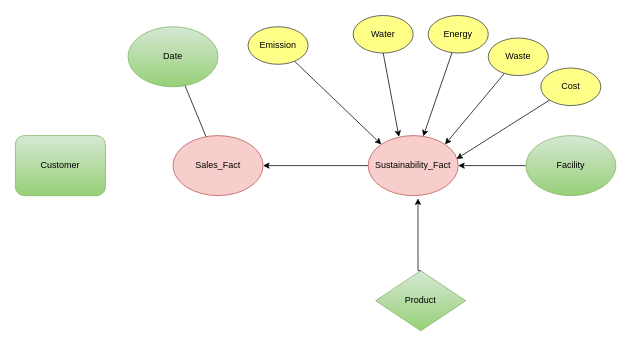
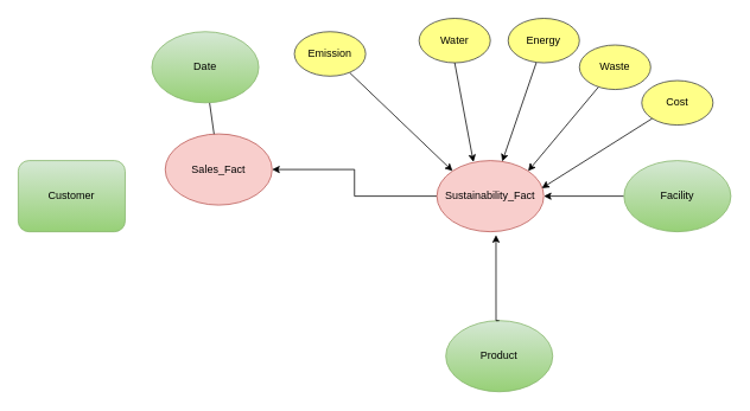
  <mxCell id="0" />
  <mxCell id="1" parent="0" />
- <mxCell id="2" value="Sales_Fact" style="ellipse;whiteSpace=wrap;html=1;fillColor=#f8cecc;strokeColor=#b85450;" parent="1" vertex="1"><mxGeometry x="230" y="180" width="120" height="80" as="geometry" /></mxCell>
+ <mxCell id="2" value="Sales_Fact" style="ellipse;whiteSpace=wrap;html=1;fillColor=#f8cecc;strokeColor=#b85450;" parent="1" vertex="1"><mxGeometry x="185" y="150" width="120" height="80" as="geometry" /></mxCell>
  <mxCell id="3" style="edgeStyle=orthogonalEdgeStyle;rounded=0;orthogonalLoop=1;jettySize=auto;html=1;entryX=1;entryY=0.5;entryDx=0;entryDy=0;" parent="1" source="4" target="2" edge="1"><mxGeometry relative="1" as="geometry" /></mxCell>
  <mxCell id="4" value="Sustainability_Fact" style="ellipse;whiteSpace=wrap;html=1;fillColor=#f8cecc;strokeColor=#b85450;" parent="1" vertex="1"><mxGeometry x="490" y="180" width="120" height="80" as="geometry" /></mxCell>
- <mxCell id="5" value="Product" style="rhombus;whiteSpace=wrap;html=1;fillColor=#d5e8d4;strokeColor=#82b366;gradientColor=#97d077;" parent="1" vertex="1"><mxGeometry x="500" y="360" width="120" height="80" as="geometry" /></mxCell>
+ <mxCell id="5" value="Product" style="ellipse;whiteSpace=wrap;html=1;fillColor=#d5e8d4;strokeColor=#82b366;gradientColor=#97d077;" parent="1" vertex="1"><mxGeometry x="500" y="360" width="120" height="80" as="geometry" /></mxCell>
  <mxCell id="6" style="edgeStyle=orthogonalEdgeStyle;rounded=0;orthogonalLoop=1;jettySize=auto;html=1;entryX=0.553;entryY=1.047;entryDx=0;entryDy=0;entryPerimeter=0;exitX=0.5;exitY=0;exitDx=0;exitDy=0;" parent="1" source="5" target="4" edge="1"><mxGeometry relative="1" as="geometry"><Array as="points"><mxPoint x="556" y="360" /></Array></mxGeometry></mxCell>
  <mxCell id="7" value="Customer" style="whiteSpace=wrap;html=1;fillColor=#d5e8d4;strokeColor=#82b366;gradientColor=#97d077;rounded=1;" parent="1" vertex="1"><mxGeometry x="20" y="180" width="120" height="80" as="geometry" /></mxCell>
  <mxCell id="8" style="edgeStyle=orthogonalEdgeStyle;rounded=0;orthogonalLoop=1;jettySize=auto;html=1;entryX=1;entryY=0.5;entryDx=0;entryDy=0;" parent="1" source="9" target="4" edge="1"><mxGeometry relative="1" as="geometry" /></mxCell>
  <mxCell id="9" value="Facility" style="ellipse;whiteSpace=wrap;html=1;fillColor=#d5e8d4;strokeColor=#82b366;gradientColor=#97d077;" parent="1" vertex="1"><mxGeometry x="700" y="180" width="120" height="80" as="geometry" /></mxCell>
  <mxCell id="10" style="rounded=0;orthogonalLoop=1;jettySize=auto;html=1;entryX=0;entryY=0;entryDx=0;entryDy=0;" parent="1" source="11" target="4" edge="1"><mxGeometry relative="1" as="geometry" /></mxCell>
  <mxCell id="11" value="Emission" style="ellipse;whiteSpace=wrap;html=1;fillColor=#ffff88;strokeColor=#36393d;" parent="1" vertex="1"><mxGeometry x="330" y="35" width="80" height="50" as="geometry" /></mxCell>
  <mxCell id="12" value="Water" style="ellipse;whiteSpace=wrap;html=1;fillColor=#ffff88;strokeColor=#36393d;" parent="1" vertex="1"><mxGeometry x="470" y="20" width="80" height="50" as="geometry" /></mxCell>
  <mxCell id="13" style="rounded=0;orthogonalLoop=1;jettySize=auto;html=1;entryX=1;entryY=0;entryDx=0;entryDy=0;" parent="1" source="14" target="4" edge="1"><mxGeometry relative="1" as="geometry" /></mxCell>
  <mxCell id="14" value="Waste" style="ellipse;whiteSpace=wrap;html=1;fillColor=#ffff88;strokeColor=#36393d;" parent="1" vertex="1"><mxGeometry x="650" y="50" width="80" height="50" as="geometry" /></mxCell>
  <mxCell id="15" style="rounded=0;orthogonalLoop=1;jettySize=auto;html=1;" parent="1" source="16" target="4" edge="1"><mxGeometry relative="1" as="geometry"><mxPoint x="566" y="176" as="targetPoint" /></mxGeometry></mxCell>
  <mxCell id="16" value="Energy" style="ellipse;whiteSpace=wrap;html=1;fillColor=#ffff88;strokeColor=#36393d;" parent="1" vertex="1"><mxGeometry x="570" y="20" width="80" height="50" as="geometry" /></mxCell>
  <mxCell id="17" style="rounded=0;orthogonalLoop=1;jettySize=auto;html=1;exitX=0.5;exitY=1;exitDx=0;exitDy=0;entryX=0.342;entryY=0.021;entryDx=0;entryDy=0;entryPerimeter=0;" parent="1" source="12" target="4" edge="1"><mxGeometry relative="1" as="geometry"><mxPoint x="530" y="140" as="targetPoint" /></mxGeometry></mxCell>
  <mxCell id="18" value="Cost" style="ellipse;whiteSpace=wrap;html=1;fillColor=#ffff88;strokeColor=#36393d;" parent="1" vertex="1"><mxGeometry x="720" y="90" width="80" height="50" as="geometry" /></mxCell>
  <mxCell id="19" style="rounded=0;orthogonalLoop=1;jettySize=auto;html=1;exitX=0;exitY=1;exitDx=0;exitDy=0;entryX=0.981;entryY=0.388;entryDx=0;entryDy=0;entryPerimeter=0;" parent="1" source="18" target="4" edge="1"><mxGeometry relative="1" as="geometry" /></mxCell>
  <mxCell id="20" style="rounded=0;orthogonalLoop=1;jettySize=auto;html=1;endArrow=none;" parent="1" source="21" target="2" edge="1"><mxGeometry relative="1" as="geometry" /></mxCell>
  <mxCell id="21" value="Date" style="ellipse;whiteSpace=wrap;html=1;fillColor=#d5e8d4;strokeColor=#82b366;gradientColor=#97d077;" parent="1" vertex="1"><mxGeometry x="170" y="35" width="120" height="80" as="geometry" /></mxCell>
